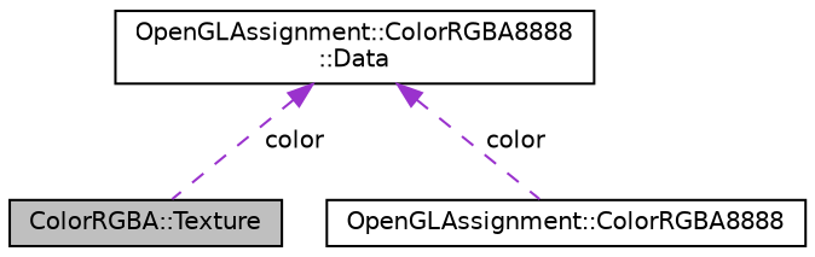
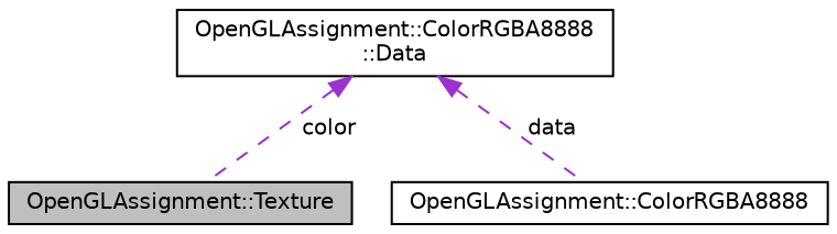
  digraph {
    node [color=black fillcolor=white fontname=Helvetica fontsize=10 shape=record style=filled]
    edge [color=darkorchid3 dir=back fontname=Helvetica fontsize=10 labelfontname=Helvetica labelfontsize=10 style=dashed]
-   n1 [fillcolor=grey75 fontcolor=black height=0.2 label="ColorRGBA::Texture" width=0.4]
+   n1 [fillcolor=grey75 fontcolor=black height=0.2 label="OpenGLAssignment::Texture" width=0.4]
    n2 [height=0.2 label="OpenGLAssignment::ColorRGBA8888" width=0.4]
    n3 [height=0.2 label="OpenGLAssignment::ColorRGBA8888\l::Data" width=0.4]
    n3 -> n1 [label=" color"]
-   n3 -> n2 [label=" color"]
+   n3 -> n2 [label=" data"]
  }
